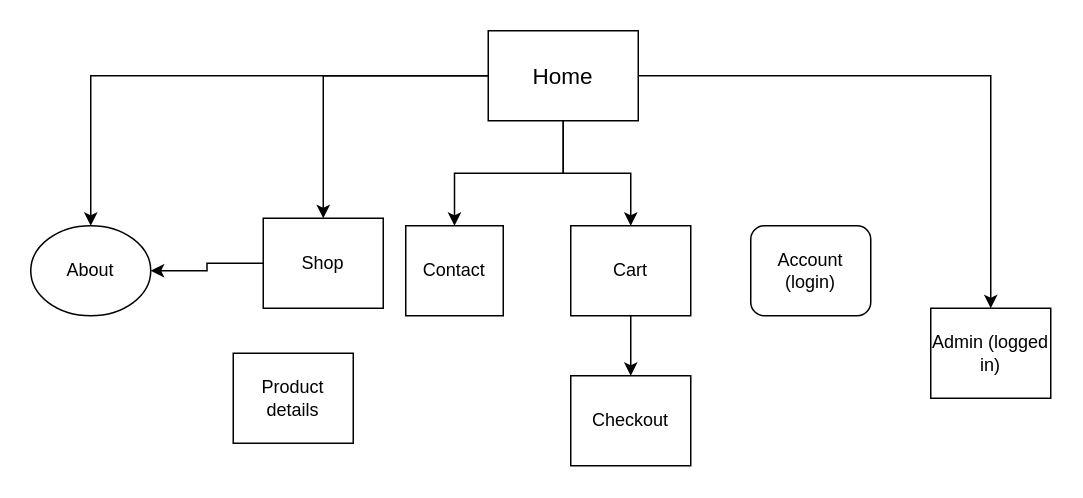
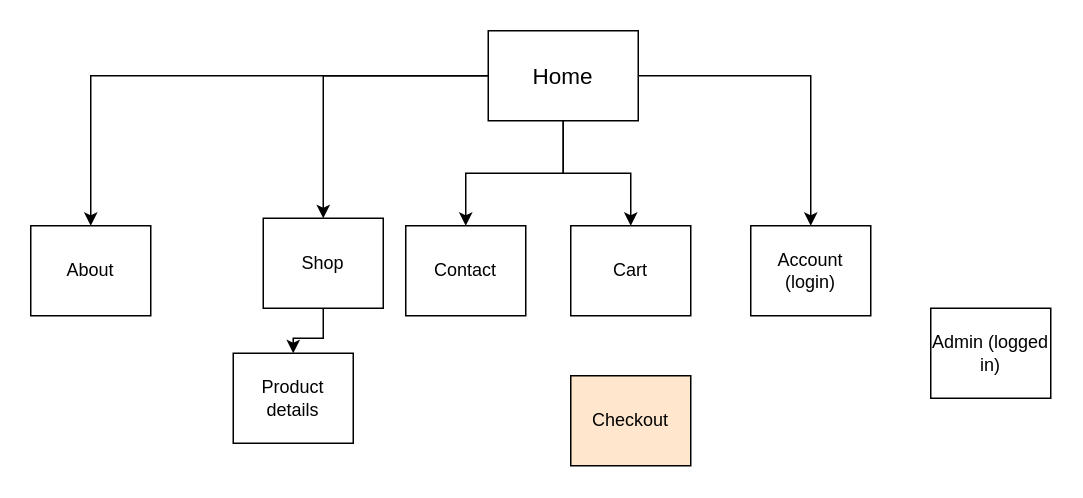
  <mxCell id="0" />
  <mxCell id="1" parent="0" />
  <mxCell id="2" style="edgeStyle=orthogonalEdgeStyle;rounded=0;orthogonalLoop=1;jettySize=auto;html=1;" edge="1" parent="1" source="8" target="11"><mxGeometry relative="1" as="geometry" /></mxCell>
- <mxCell id="3" style="edgeStyle=orthogonalEdgeStyle;rounded=0;orthogonalLoop=1;jettySize=auto;html=1;" edge="1" parent="1" source="8" target="16"><mxGeometry relative="1" as="geometry" /></mxCell>
+ <mxCell id="4" style="edgeStyle=orthogonalEdgeStyle;rounded=0;orthogonalLoop=1;jettySize=auto;html=1;" edge="1" parent="1" source="8" target="15"><mxGeometry relative="1" as="geometry" /></mxCell>
  <mxCell id="5" style="edgeStyle=orthogonalEdgeStyle;rounded=0;orthogonalLoop=1;jettySize=auto;html=1;" edge="1" parent="1" source="8" target="9"><mxGeometry relative="1" as="geometry" /></mxCell>
  <mxCell id="6" style="edgeStyle=orthogonalEdgeStyle;rounded=0;orthogonalLoop=1;jettySize=auto;html=1;" edge="1" parent="1" source="8" target="12"><mxGeometry relative="1" as="geometry" /></mxCell>
  <mxCell id="7" style="edgeStyle=orthogonalEdgeStyle;rounded=0;orthogonalLoop=1;jettySize=auto;html=1;" edge="1" parent="1" source="8" target="14"><mxGeometry relative="1" as="geometry" /></mxCell>
  <mxCell id="8" value="&lt;font style=&quot;font-size: 15px&quot;&gt;Home&lt;/font&gt;" style="rounded=0;whiteSpace=wrap;html=1;" vertex="1" parent="1"><mxGeometry x="325" y="20" width="100" height="60" as="geometry" /></mxCell>
- <mxCell id="9" value="About" style="ellipse;whiteSpace=wrap;html=1;" vertex="1" parent="1"><mxGeometry x="20" y="150" width="80" height="60" as="geometry" /></mxCell>
- <mxCell id="10" style="edgeStyle=orthogonalEdgeStyle;rounded=0;orthogonalLoop=1;jettySize=auto;html=1;" edge="1" parent="1" source="11" target="9"><mxGeometry relative="1" as="geometry" /></mxCell>
+ <mxCell id="9" value="About" style="rounded=0;whiteSpace=wrap;html=1;" vertex="1" parent="1"><mxGeometry x="20" y="150" width="80" height="60" as="geometry" /></mxCell>
+ <mxCell id="10" style="edgeStyle=orthogonalEdgeStyle;rounded=0;orthogonalLoop=1;jettySize=auto;html=1;entryX=0.5;entryY=0;entryDx=0;entryDy=0;" edge="1" parent="1" source="11" target="18"><mxGeometry relative="1" as="geometry" /></mxCell>
  <mxCell id="11" value="Shop" style="rounded=0;whiteSpace=wrap;html=1;" vertex="1" parent="1"><mxGeometry x="175" y="145" width="80" height="60" as="geometry" /></mxCell>
- <mxCell id="12" value="Contact" style="rounded=0;whiteSpace=wrap;html=1;" vertex="1" parent="1"><mxGeometry x="270" y="150" width="65" height="60" as="geometry" /></mxCell>
- <mxCell id="13" style="edgeStyle=orthogonalEdgeStyle;rounded=0;orthogonalLoop=1;jettySize=auto;html=1;entryX=0.5;entryY=0;entryDx=0;entryDy=0;" edge="1" parent="1" source="14" target="17"><mxGeometry relative="1" as="geometry" /></mxCell>
+ <mxCell id="12" value="Contact" style="rounded=0;whiteSpace=wrap;html=1;" vertex="1" parent="1"><mxGeometry x="270" y="150" width="80" height="60" as="geometry" /></mxCell>
  <mxCell id="14" value="Cart" style="rounded=0;whiteSpace=wrap;html=1;" vertex="1" parent="1"><mxGeometry x="380" y="150" width="80" height="60" as="geometry" /></mxCell>
- <mxCell id="15" value="Account (login)" style="whiteSpace=wrap;html=1;rounded=1;" vertex="1" parent="1"><mxGeometry x="500" y="150" width="80" height="60" as="geometry" /></mxCell>
+ <mxCell id="15" value="Account (login)" style="rounded=0;whiteSpace=wrap;html=1;" vertex="1" parent="1"><mxGeometry x="500" y="150" width="80" height="60" as="geometry" /></mxCell>
  <mxCell id="16" value="Admin (logged in)" style="rounded=0;whiteSpace=wrap;html=1;" vertex="1" parent="1"><mxGeometry x="620" y="205" width="80" height="60" as="geometry" /></mxCell>
- <mxCell id="17" value="Checkout" style="rounded=0;whiteSpace=wrap;html=1;" vertex="1" parent="1"><mxGeometry x="380" y="250" width="80" height="60" as="geometry" /></mxCell>
+ <mxCell id="17" value="Checkout" style="rounded=0;whiteSpace=wrap;html=1;fillColor=#ffe6cc;" vertex="1" parent="1"><mxGeometry x="380" y="250" width="80" height="60" as="geometry" /></mxCell>
  <mxCell id="18" value="Product details" style="rounded=0;whiteSpace=wrap;html=1;" vertex="1" parent="1"><mxGeometry x="155" y="235" width="80" height="60" as="geometry" /></mxCell>
